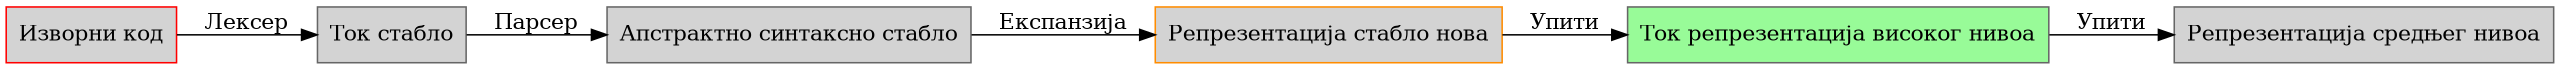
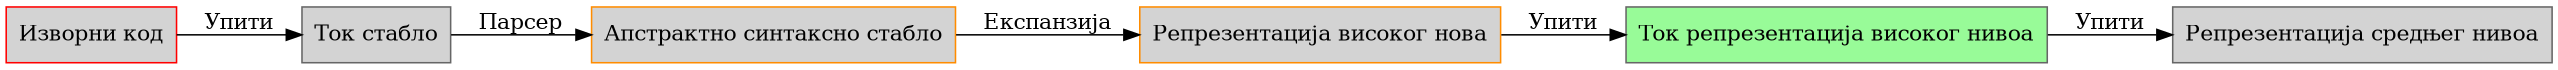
  digraph {
    rankdir=LR
    node [color=gray40 fillcolor=lightgrey shape=record style=filled]
    n1 [color=red label="Изворни код"]
    n2 [label="Ток стабло"]
-   n3 [label="Апстрактно синтаксно стабло"]
-   n4 [color=darkorange label="Репрезентација стабло нова"]
+   n3 [color=darkorange label="Апстрактно синтаксно стабло"]
+   n4 [color=darkorange label="Репрезентација високог нова"]
    n5 [fillcolor=palegreen label="Ток репрезентација високог нивоа"]
    n6 [label="Репрезентација средњег нивоа"]
-   n1 -> n2 [label="Лексер"]
+   n1 -> n2 [label="Упити"]
    n2 -> n3 [label="Парсер"]
    n3 -> n4 [label="Експанзија"]
    n4 -> n5 [label="Упити"]
    n5 -> n6 [label="Упити"]
  }
